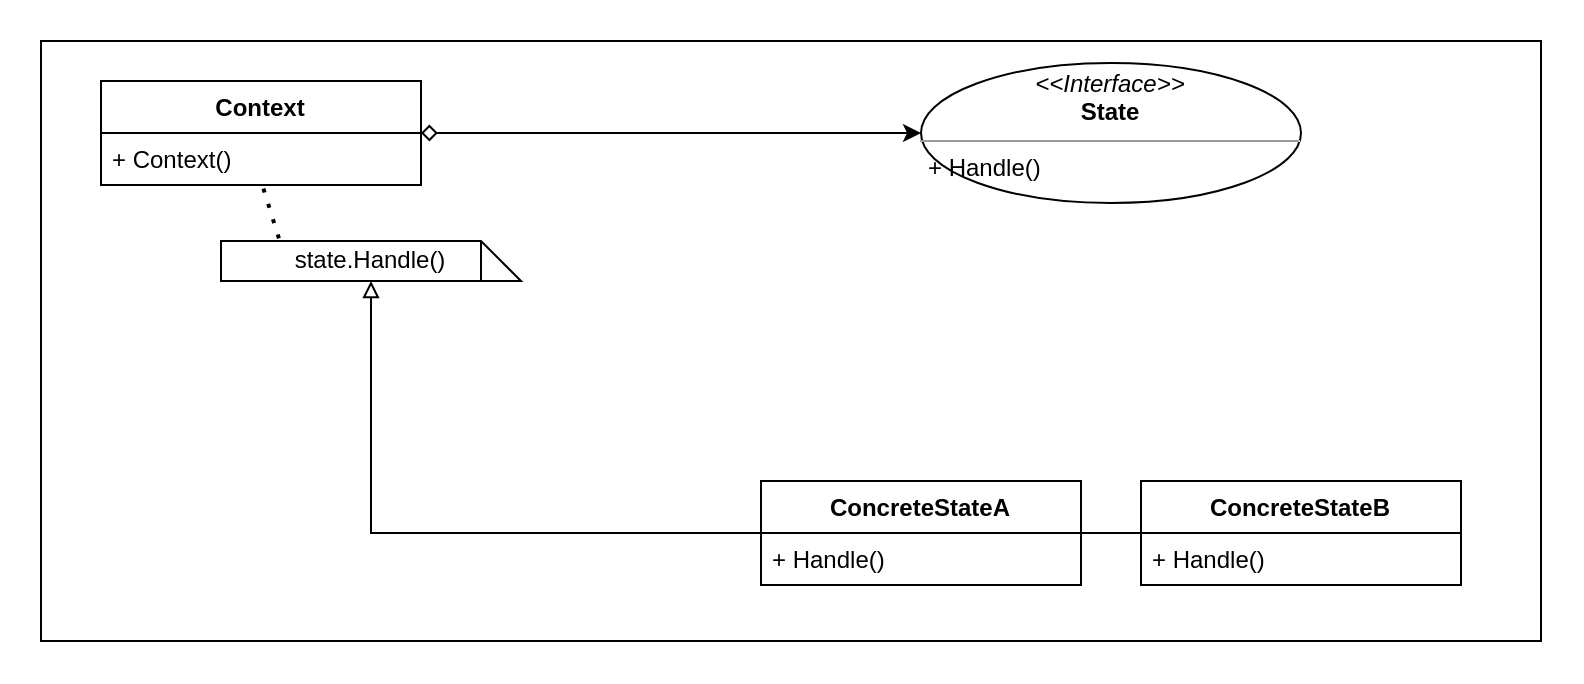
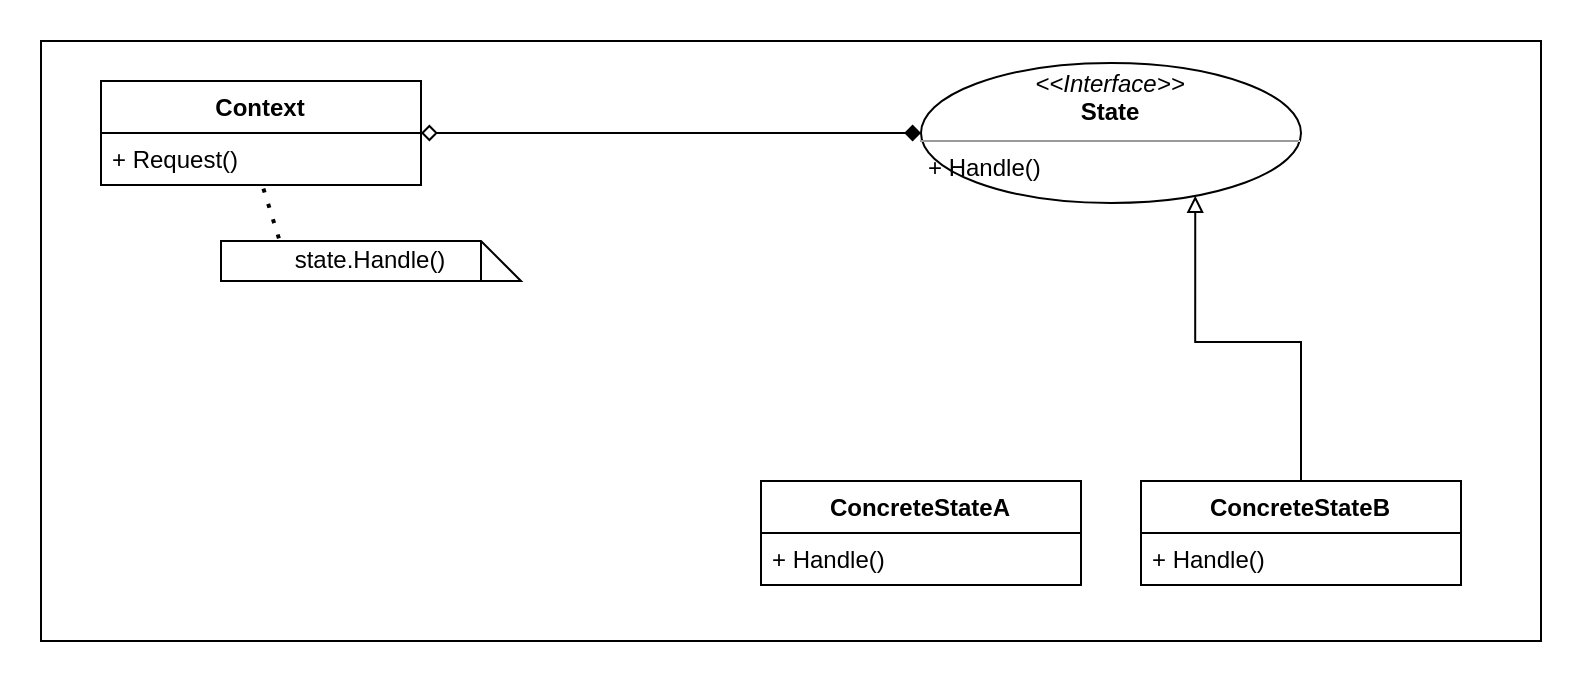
  <mxCell id="0" />
  <mxCell id="1" parent="0" />
  <mxCell id="2" value="" style="rounded=0;whiteSpace=wrap;html=1;" vertex="1" parent="1"><mxGeometry x="20" width="750" height="300" as="geometry" y="20" /></mxCell>
- <mxCell id="3" style="edgeStyle=orthogonalEdgeStyle;rounded=0;orthogonalLoop=1;jettySize=auto;html=1;entryX=0;entryY=0.5;entryDx=0;entryDy=0;startArrow=diamond;startFill=0;" edge="1" parent="1" source="4" target="6"><mxGeometry relative="1" as="geometry" /></mxCell>
+ <mxCell id="3" style="edgeStyle=orthogonalEdgeStyle;rounded=0;orthogonalLoop=1;jettySize=auto;html=1;entryX=0;entryY=0.5;entryDx=0;entryDy=0;startArrow=diamond;startFill=0;endArrow=diamond;" edge="1" parent="1" source="4" target="6"><mxGeometry relative="1" as="geometry" /></mxCell>
  <mxCell id="4" value="Context" style="swimlane;fontStyle=1;align=center;verticalAlign=top;childLayout=stackLayout;horizontal=1;startSize=26;horizontalStack=0;resizeParent=1;resizeParentMax=0;resizeLast=0;collapsible=1;marginBottom=0;whiteSpace=wrap;html=1;" parent="1" vertex="1"><mxGeometry x="50" y="40" width="160" height="52" as="geometry" /></mxCell>
- <mxCell id="5" value="+ Context()" style="text;strokeColor=none;fillColor=none;align=left;verticalAlign=top;spacingLeft=4;spacingRight=4;overflow=hidden;rotatable=0;points=[[0,0.5],[1,0.5]];portConstraint=eastwest;whiteSpace=wrap;html=1;" parent="4" vertex="1"><mxGeometry y="26" width="160" height="26" as="geometry" /></mxCell>
+ <mxCell id="5" value="+ Request()" style="text;strokeColor=none;fillColor=none;align=left;verticalAlign=top;spacingLeft=4;spacingRight=4;overflow=hidden;rotatable=0;points=[[0,0.5],[1,0.5]];portConstraint=eastwest;whiteSpace=wrap;html=1;" parent="4" vertex="1"><mxGeometry y="26" width="160" height="26" as="geometry" /></mxCell>
  <mxCell id="6" value="&lt;p style=&quot;margin:0px;margin-top:4px;text-align:center;&quot;&gt;&lt;i&gt;&amp;lt;&amp;lt;Interface&amp;gt;&amp;gt;&lt;/i&gt;&lt;br&gt;&lt;b&gt;State&lt;/b&gt;&lt;/p&gt;&lt;hr size=&quot;1&quot;&gt;&lt;p style=&quot;margin:0px;margin-left:4px;&quot;&gt;+ Handle()&lt;br&gt;&lt;/p&gt;" style="ellipse;verticalAlign=top;align=left;overflow=fill;fontSize=12;fontFamily=Helvetica;html=1;whiteSpace=wrap;" parent="1" vertex="1"><mxGeometry x="460" y="31" width="190" height="70" as="geometry" /></mxCell>
  <mxCell id="7" value="ConcreteStateA" style="swimlane;fontStyle=1;align=center;verticalAlign=top;childLayout=stackLayout;horizontal=1;startSize=26;horizontalStack=0;resizeParent=1;resizeParentMax=0;resizeLast=0;collapsible=1;marginBottom=0;whiteSpace=wrap;html=1;" parent="1" vertex="1"><mxGeometry x="380" y="240" width="160" height="52" as="geometry" /></mxCell>
  <mxCell id="8" value="+ Handle()" style="text;strokeColor=none;fillColor=none;align=left;verticalAlign=top;spacingLeft=4;spacingRight=4;overflow=hidden;rotatable=0;points=[[0,0.5],[1,0.5]];portConstraint=eastwest;whiteSpace=wrap;html=1;" parent="7" vertex="1"><mxGeometry y="26" width="160" height="26" as="geometry" /></mxCell>
- <mxCell id="9" style="edgeStyle=orthogonalEdgeStyle;rounded=0;orthogonalLoop=1;jettySize=auto;html=1;endArrow=block;endFill=0;" edge="1" parent="1" source="10" target="12"><mxGeometry relative="1" as="geometry" /></mxCell>
+ <mxCell id="9" style="edgeStyle=orthogonalEdgeStyle;rounded=0;orthogonalLoop=1;jettySize=auto;html=1;entryX=0.75;entryY=1;entryDx=0;entryDy=0;endArrow=block;endFill=0;" edge="1" parent="1" source="10" target="6"><mxGeometry relative="1" as="geometry" /></mxCell>
  <mxCell id="10" value="ConcreteStateB" style="swimlane;fontStyle=1;align=center;verticalAlign=top;childLayout=stackLayout;horizontal=1;startSize=26;horizontalStack=0;resizeParent=1;resizeParentMax=0;resizeLast=0;collapsible=1;marginBottom=0;whiteSpace=wrap;html=1;" parent="1" vertex="1"><mxGeometry x="570" y="240" width="160" height="52" as="geometry" /></mxCell>
  <mxCell id="11" value="+ Handle()" style="text;strokeColor=none;fillColor=none;align=left;verticalAlign=top;spacingLeft=4;spacingRight=4;overflow=hidden;rotatable=0;points=[[0,0.5],[1,0.5]];portConstraint=eastwest;whiteSpace=wrap;html=1;" parent="10" vertex="1"><mxGeometry y="26" width="160" height="26" as="geometry" /></mxCell>
  <mxCell id="12" value="state.Handle()" style="shape=note;size=20;whiteSpace=wrap;html=1;" vertex="1" parent="1"><mxGeometry x="110" y="120" width="150" height="20" as="geometry" /></mxCell>
  <mxCell id="13" value="" style="endArrow=none;dashed=1;html=1;dashPattern=1 3;strokeWidth=2;rounded=0;exitX=0.193;exitY=-0.067;exitDx=0;exitDy=0;exitPerimeter=0;" edge="1" parent="1" source="12"><mxGeometry width="50" height="50" relative="1" as="geometry"><mxPoint x="80" y="140" as="sourcePoint" /><mxPoint x="130" y="90" as="targetPoint" /></mxGeometry></mxCell>
